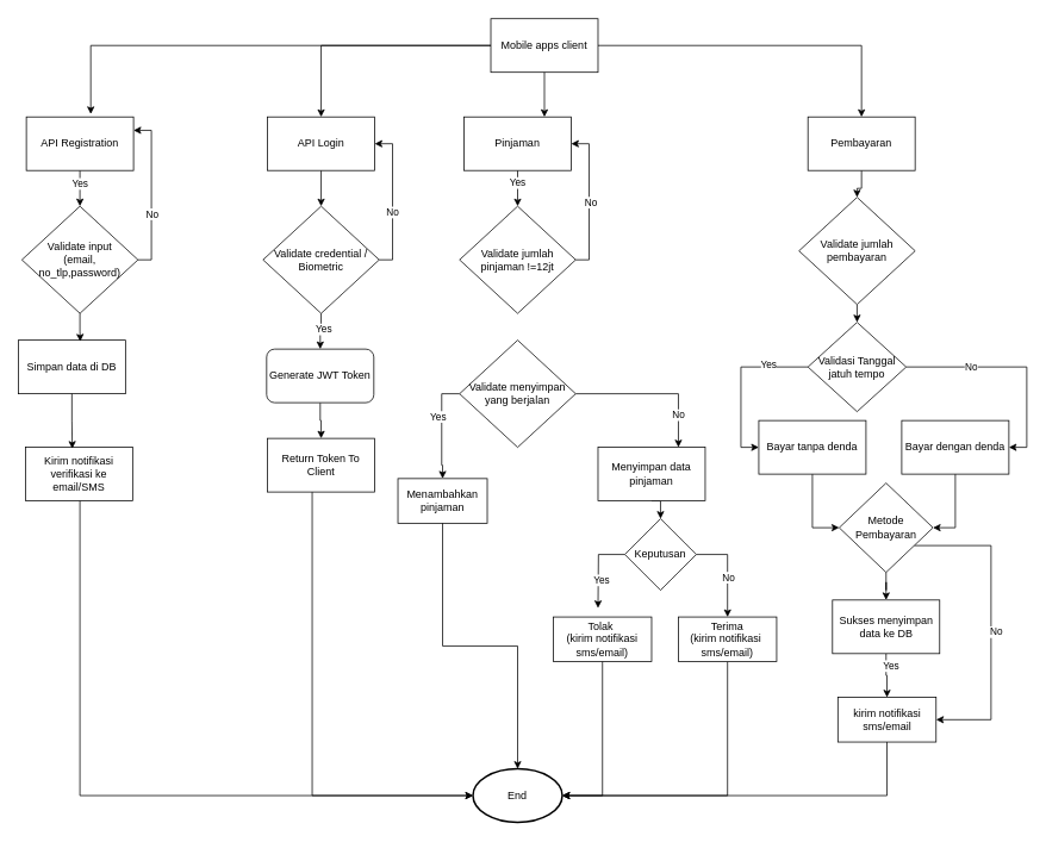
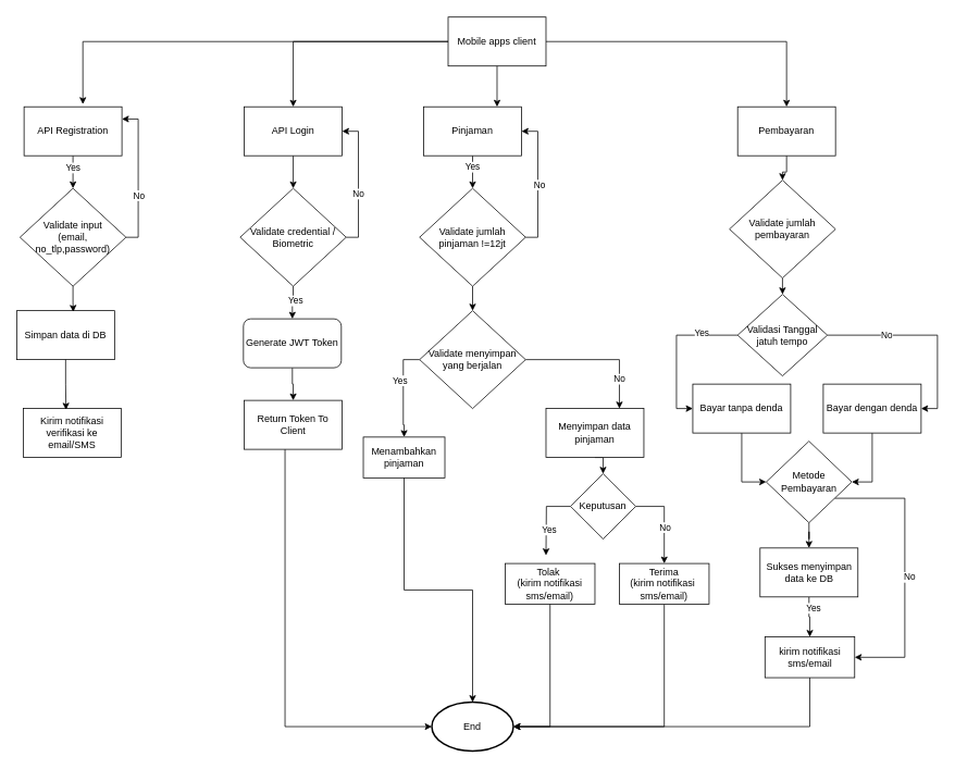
  <mxCell id="0" />
  <mxCell id="1" parent="0" />
  <mxCell id="2" style="edgeStyle=orthogonalEdgeStyle;rounded=0;orthogonalLoop=1;jettySize=auto;html=1;exitX=0.5;exitY=1;exitDx=0;exitDy=0;entryX=0.5;entryY=0;entryDx=0;entryDy=0;" edge="1" parent="1" source="5" target="10"><mxGeometry relative="1" as="geometry"><Array as="points"><mxPoint x="609" y="50" /><mxPoint x="359" y="50" /></Array></mxGeometry></mxCell>
  <mxCell id="3" style="edgeStyle=orthogonalEdgeStyle;rounded=0;orthogonalLoop=1;jettySize=auto;html=1;exitX=0.5;exitY=1;exitDx=0;exitDy=0;entryX=0.75;entryY=0;entryDx=0;entryDy=0;" edge="1" parent="1" source="5" target="13"><mxGeometry relative="1" as="geometry" /></mxCell>
  <mxCell id="4" style="edgeStyle=orthogonalEdgeStyle;rounded=0;orthogonalLoop=1;jettySize=auto;html=1;entryX=0.5;entryY=0;entryDx=0;entryDy=0;" edge="1" parent="1" source="5" target="15"><mxGeometry relative="1" as="geometry" /></mxCell>
  <mxCell id="5" value="Mobile apps client" style="rounded=0;whiteSpace=wrap;html=1;" vertex="1" parent="1"><mxGeometry x="549" y="20" width="120" height="60" as="geometry" /></mxCell>
  <mxCell id="6" style="edgeStyle=orthogonalEdgeStyle;rounded=0;orthogonalLoop=1;jettySize=auto;html=1;entryX=0.5;entryY=0;entryDx=0;entryDy=0;" edge="1" parent="1" source="8" target="18"><mxGeometry relative="1" as="geometry" /></mxCell>
  <mxCell id="7" value="Yes" style="edgeLabel;html=1;align=center;verticalAlign=middle;resizable=0;points=[];" vertex="1" connectable="0" parent="6"><mxGeometry x="-0.319" y="-1" relative="1" as="geometry"><mxPoint as="offset" /></mxGeometry></mxCell>
  <mxCell id="8" value="API Registration" style="rounded=0;whiteSpace=wrap;html=1;" vertex="1" parent="1"><mxGeometry x="29" y="130" width="120" height="60" as="geometry" /></mxCell>
  <mxCell id="9" style="edgeStyle=orthogonalEdgeStyle;rounded=0;orthogonalLoop=1;jettySize=auto;html=1;exitX=0.5;exitY=1;exitDx=0;exitDy=0;entryX=0.5;entryY=0;entryDx=0;entryDy=0;" edge="1" parent="1" source="10" target="23"><mxGeometry relative="1" as="geometry" /></mxCell>
  <mxCell id="10" value="API Login" style="rounded=0;whiteSpace=wrap;html=1;" vertex="1" parent="1"><mxGeometry x="299" y="130" width="120" height="60" as="geometry" /></mxCell>
  <mxCell id="11" style="edgeStyle=orthogonalEdgeStyle;rounded=0;orthogonalLoop=1;jettySize=auto;html=1;exitX=0.5;exitY=1;exitDx=0;exitDy=0;entryX=0.5;entryY=0;entryDx=0;entryDy=0;" edge="1" parent="1" source="13" target="33"><mxGeometry relative="1" as="geometry" /></mxCell>
  <mxCell id="12" value="Yes" style="edgeLabel;html=1;align=center;verticalAlign=middle;resizable=0;points=[];" vertex="1" connectable="0" parent="11"><mxGeometry x="-0.356" y="-1" relative="1" as="geometry"><mxPoint as="offset" /></mxGeometry></mxCell>
  <mxCell id="13" value="Pinjaman" style="rounded=0;whiteSpace=wrap;html=1;" vertex="1" parent="1"><mxGeometry x="519" y="130" width="120" height="60" as="geometry" /></mxCell>
  <mxCell id="14" style="edgeStyle=orthogonalEdgeStyle;rounded=0;orthogonalLoop=1;jettySize=auto;html=1;entryX=0.5;entryY=0;entryDx=0;entryDy=0;" edge="1" parent="1" source="15" target="51"><mxGeometry relative="1" as="geometry" /></mxCell>
  <mxCell id="15" value="Pembayaran" style="rounded=0;whiteSpace=wrap;html=1;" vertex="1" parent="1"><mxGeometry x="904" y="130" width="120" height="60" as="geometry" /></mxCell>
  <mxCell id="16" style="edgeStyle=orthogonalEdgeStyle;rounded=0;orthogonalLoop=1;jettySize=auto;html=1;entryX=1;entryY=0.25;entryDx=0;entryDy=0;" edge="1" parent="1" source="18" target="8"><mxGeometry relative="1" as="geometry"><Array as="points"><mxPoint x="169" y="290" /><mxPoint x="169" y="145" /></Array></mxGeometry></mxCell>
  <mxCell id="17" value="No" style="edgeLabel;html=1;align=center;verticalAlign=middle;resizable=0;points=[];" vertex="1" connectable="0" parent="16"><mxGeometry x="-0.259" relative="1" as="geometry"><mxPoint as="offset" /></mxGeometry></mxCell>
  <mxCell id="18" value="Validate input&lt;div&gt;(email, no_tlp,password)&lt;/div&gt;" style="rhombus;whiteSpace=wrap;html=1;" vertex="1" parent="1"><mxGeometry x="24" y="230" width="130" height="120" as="geometry" /></mxCell>
  <mxCell id="19" style="edgeStyle=orthogonalEdgeStyle;rounded=0;orthogonalLoop=1;jettySize=auto;html=1;exitX=0.5;exitY=1;exitDx=0;exitDy=0;entryX=0.5;entryY=0;entryDx=0;entryDy=0;" edge="1" parent="1" source="23" target="26"><mxGeometry relative="1" as="geometry" /></mxCell>
  <mxCell id="20" value="Yes" style="edgeLabel;html=1;align=center;verticalAlign=middle;resizable=0;points=[];" vertex="1" connectable="0" parent="19"><mxGeometry x="-0.181" y="2" relative="1" as="geometry"><mxPoint as="offset" /></mxGeometry></mxCell>
  <mxCell id="21" style="edgeStyle=orthogonalEdgeStyle;rounded=0;orthogonalLoop=1;jettySize=auto;html=1;entryX=1;entryY=0.5;entryDx=0;entryDy=0;" edge="1" parent="1" source="23" target="10"><mxGeometry relative="1" as="geometry"><Array as="points"><mxPoint x="439" y="290" /><mxPoint x="439" y="160" /></Array></mxGeometry></mxCell>
  <mxCell id="22" value="No" style="edgeLabel;html=1;align=center;verticalAlign=middle;resizable=0;points=[];" vertex="1" connectable="0" parent="21"><mxGeometry x="-0.167" y="1" relative="1" as="geometry"><mxPoint as="offset" /></mxGeometry></mxCell>
  <mxCell id="23" value="Validate credential / Biometric" style="rhombus;whiteSpace=wrap;html=1;" vertex="1" parent="1"><mxGeometry x="294" y="230" width="130" height="120" as="geometry" /></mxCell>
  <mxCell id="24" value="Simpan data di DB" style="rounded=0;whiteSpace=wrap;html=1;" vertex="1" parent="1"><mxGeometry x="20" y="380" width="120" height="60" as="geometry" /></mxCell>
  <mxCell id="25" style="edgeStyle=orthogonalEdgeStyle;rounded=0;orthogonalLoop=1;jettySize=auto;html=1;entryX=0.5;entryY=0;entryDx=0;entryDy=0;" edge="1" parent="1" source="26" target="29"><mxGeometry relative="1" as="geometry" /></mxCell>
  <mxCell id="26" value="Generate JWT Token" style="whiteSpace=wrap;html=1;rounded=1;" vertex="1" parent="1"><mxGeometry x="298" y="390" width="120" height="60" as="geometry" /></mxCell>
  <mxCell id="27" value="Kirim notifikasi verifikasi ke email/SMS" style="rounded=0;whiteSpace=wrap;html=1;" vertex="1" parent="1"><mxGeometry x="28" y="500" width="120" height="60" as="geometry" /></mxCell>
  <mxCell id="28" style="edgeStyle=orthogonalEdgeStyle;rounded=0;orthogonalLoop=1;jettySize=auto;html=1;" edge="1" parent="1" source="29" target="72"><mxGeometry relative="1" as="geometry"><Array as="points"><mxPoint x="349" y="890" /></Array></mxGeometry></mxCell>
  <mxCell id="29" value="Return Token To Client" style="rounded=0;whiteSpace=wrap;html=1;" vertex="1" parent="1"><mxGeometry x="299" y="490" width="120" height="60" as="geometry" /></mxCell>
+ <mxCell id="30" style="edgeStyle=orthogonalEdgeStyle;rounded=0;orthogonalLoop=1;jettySize=auto;html=1;exitX=0.5;exitY=1;exitDx=0;exitDy=0;entryX=0.5;entryY=0;entryDx=0;entryDy=0;" edge="1" parent="1" source="33" target="38"><mxGeometry relative="1" as="geometry" /></mxCell>
  <mxCell id="31" style="edgeStyle=orthogonalEdgeStyle;rounded=0;orthogonalLoop=1;jettySize=auto;html=1;entryX=1;entryY=0.5;entryDx=0;entryDy=0;" edge="1" parent="1" source="33" target="13"><mxGeometry relative="1" as="geometry"><Array as="points"><mxPoint x="659" y="290" /><mxPoint x="659" y="160" /></Array></mxGeometry></mxCell>
  <mxCell id="32" value="No" style="edgeLabel;html=1;align=center;verticalAlign=middle;resizable=0;points=[];" vertex="1" connectable="0" parent="31"><mxGeometry x="-0.047" y="-1" relative="1" as="geometry"><mxPoint y="-1" as="offset" /></mxGeometry></mxCell>
  <mxCell id="33" value="Validate jumlah pinjaman !=12jt" style="rhombus;whiteSpace=wrap;html=1;" vertex="1" parent="1"><mxGeometry x="514" y="230" width="130" height="120" as="geometry" /></mxCell>
  <mxCell id="34" style="edgeStyle=orthogonalEdgeStyle;rounded=0;orthogonalLoop=1;jettySize=auto;html=1;exitX=1;exitY=0.5;exitDx=0;exitDy=0;entryX=0.75;entryY=0;entryDx=0;entryDy=0;" edge="1" parent="1" source="38" target="40"><mxGeometry relative="1" as="geometry" /></mxCell>
  <mxCell id="35" value="No" style="edgeLabel;html=1;align=center;verticalAlign=middle;resizable=0;points=[];" vertex="1" connectable="0" parent="34"><mxGeometry x="0.576" y="-1" relative="1" as="geometry"><mxPoint as="offset" /></mxGeometry></mxCell>
  <mxCell id="36" style="edgeStyle=orthogonalEdgeStyle;rounded=0;orthogonalLoop=1;jettySize=auto;html=1;exitX=0;exitY=0.5;exitDx=0;exitDy=0;entryX=0.5;entryY=0;entryDx=0;entryDy=0;" edge="1" parent="1" source="38" target="41"><mxGeometry relative="1" as="geometry" /></mxCell>
  <mxCell id="37" value="Yes" style="edgeLabel;html=1;align=center;verticalAlign=middle;resizable=0;points=[];" vertex="1" connectable="0" parent="36"><mxGeometry x="-0.207" y="-5" relative="1" as="geometry"><mxPoint y="-1" as="offset" /></mxGeometry></mxCell>
  <mxCell id="38" value="Validate menyimpan yang berjalan" style="rhombus;whiteSpace=wrap;html=1;" vertex="1" parent="1"><mxGeometry x="514" y="380" width="130" height="120" as="geometry" /></mxCell>
  <mxCell id="39" style="edgeStyle=orthogonalEdgeStyle;rounded=0;orthogonalLoop=1;jettySize=auto;html=1;exitX=0.5;exitY=1;exitDx=0;exitDy=0;entryX=0.5;entryY=0;entryDx=0;entryDy=0;" edge="1" parent="1" source="40" target="46"><mxGeometry relative="1" as="geometry" /></mxCell>
  <mxCell id="40" value="Menyimpan data pinjaman" style="rounded=0;whiteSpace=wrap;html=1;" vertex="1" parent="1"><mxGeometry x="669" y="500" width="120" height="60" as="geometry" /></mxCell>
  <mxCell id="41" value="Menambahkan pinjaman" style="rounded=0;whiteSpace=wrap;html=1;" vertex="1" parent="1"><mxGeometry x="445" y="535" width="100" height="50" as="geometry" /></mxCell>
  <mxCell id="42" style="edgeStyle=orthogonalEdgeStyle;rounded=0;orthogonalLoop=1;jettySize=auto;html=1;" edge="1" parent="1" source="46"><mxGeometry relative="1" as="geometry"><mxPoint x="669" y="680" as="targetPoint" /></mxGeometry></mxCell>
  <mxCell id="43" value="Yes" style="edgeLabel;html=1;align=center;verticalAlign=middle;resizable=0;points=[];" vertex="1" connectable="0" parent="42"><mxGeometry x="0.292" y="3" relative="1" as="geometry"><mxPoint as="offset" /></mxGeometry></mxCell>
  <mxCell id="44" style="edgeStyle=orthogonalEdgeStyle;rounded=0;orthogonalLoop=1;jettySize=auto;html=1;exitX=1;exitY=0.5;exitDx=0;exitDy=0;entryX=0.5;entryY=0;entryDx=0;entryDy=0;" edge="1" parent="1" source="46" target="49"><mxGeometry relative="1" as="geometry" /></mxCell>
  <mxCell id="45" value="No" style="edgeLabel;html=1;align=center;verticalAlign=middle;resizable=0;points=[];" vertex="1" connectable="0" parent="44"><mxGeometry x="0.136" relative="1" as="geometry"><mxPoint as="offset" /></mxGeometry></mxCell>
  <mxCell id="46" value="Keputusan" style="rhombus;whiteSpace=wrap;html=1;" vertex="1" parent="1"><mxGeometry x="699" y="580" width="80" height="80" as="geometry" /></mxCell>
  <mxCell id="47" value="Tolak&amp;nbsp;&lt;div&gt;(kirim notifikasi sms/email)&lt;/div&gt;" style="rounded=0;whiteSpace=wrap;html=1;" vertex="1" parent="1"><mxGeometry x="619" y="690" width="110" height="50" as="geometry" /></mxCell>
  <mxCell id="48" style="edgeStyle=orthogonalEdgeStyle;rounded=0;orthogonalLoop=1;jettySize=auto;html=1;" edge="1" parent="1" source="49"><mxGeometry relative="1" as="geometry"><mxPoint x="629" y="890" as="targetPoint" /><Array as="points"><mxPoint x="814" y="890" /></Array></mxGeometry></mxCell>
  <mxCell id="49" value="Terima&lt;br&gt;(kirim notifikasi&amp;nbsp;&lt;div&gt;sms/email)&lt;/div&gt;" style="rounded=0;whiteSpace=wrap;html=1;" vertex="1" parent="1"><mxGeometry x="759" y="690" width="110" height="50" as="geometry" /></mxCell>
  <mxCell id="50" style="edgeStyle=orthogonalEdgeStyle;rounded=0;orthogonalLoop=1;jettySize=auto;html=1;exitX=0.5;exitY=1;exitDx=0;exitDy=0;entryX=0.5;entryY=0;entryDx=0;entryDy=0;" edge="1" parent="1" source="51" target="56"><mxGeometry relative="1" as="geometry" /></mxCell>
  <mxCell id="51" value="Validate jumlah pembayaran" style="rhombus;whiteSpace=wrap;html=1;" vertex="1" parent="1"><mxGeometry x="894" y="220" width="130" height="120" as="geometry" /></mxCell>
  <mxCell id="52" style="edgeStyle=orthogonalEdgeStyle;rounded=0;orthogonalLoop=1;jettySize=auto;html=1;entryX=0;entryY=0.5;entryDx=0;entryDy=0;" edge="1" parent="1" source="56" target="58"><mxGeometry relative="1" as="geometry"><Array as="points"><mxPoint x="829" y="410" /><mxPoint x="829" y="500" /></Array></mxGeometry></mxCell>
  <mxCell id="53" value="Yes" style="edgeLabel;html=1;align=center;verticalAlign=middle;resizable=0;points=[];" vertex="1" connectable="0" parent="52"><mxGeometry x="-0.513" y="-3" relative="1" as="geometry"><mxPoint as="offset" /></mxGeometry></mxCell>
  <mxCell id="54" style="edgeStyle=orthogonalEdgeStyle;rounded=0;orthogonalLoop=1;jettySize=auto;html=1;exitX=1;exitY=0.5;exitDx=0;exitDy=0;entryX=1;entryY=0.5;entryDx=0;entryDy=0;" edge="1" parent="1" source="56" target="60"><mxGeometry relative="1" as="geometry"><Array as="points"><mxPoint x="1149" y="410" /><mxPoint x="1149" y="500" /></Array></mxGeometry></mxCell>
  <mxCell id="55" value="No" style="edgeLabel;html=1;align=center;verticalAlign=middle;resizable=0;points=[];" vertex="1" connectable="0" parent="54"><mxGeometry x="-0.412" y="1" relative="1" as="geometry"><mxPoint as="offset" /></mxGeometry></mxCell>
  <mxCell id="56" value="Validasi Tanggal jatuh tempo" style="rhombus;whiteSpace=wrap;html=1;" vertex="1" parent="1"><mxGeometry x="904" y="360" width="110" height="100" as="geometry" /></mxCell>
  <mxCell id="57" style="edgeStyle=orthogonalEdgeStyle;rounded=0;orthogonalLoop=1;jettySize=auto;html=1;entryX=0;entryY=0.5;entryDx=0;entryDy=0;" edge="1" parent="1" source="58" target="64"><mxGeometry relative="1" as="geometry" /></mxCell>
  <mxCell id="58" value="Bayar tanpa denda" style="rounded=0;whiteSpace=wrap;html=1;" vertex="1" parent="1"><mxGeometry x="849" y="470" width="120" height="60" as="geometry" /></mxCell>
  <mxCell id="59" style="edgeStyle=orthogonalEdgeStyle;rounded=0;orthogonalLoop=1;jettySize=auto;html=1;entryX=1;entryY=0.5;entryDx=0;entryDy=0;" edge="1" parent="1" source="60" target="64"><mxGeometry relative="1" as="geometry" /></mxCell>
  <mxCell id="60" value="Bayar dengan denda" style="rounded=0;whiteSpace=wrap;html=1;" vertex="1" parent="1"><mxGeometry x="1009" y="470" width="120" height="60" as="geometry" /></mxCell>
  <mxCell id="61" style="edgeStyle=orthogonalEdgeStyle;rounded=0;orthogonalLoop=1;jettySize=auto;html=1;exitX=0.5;exitY=1;exitDx=0;exitDy=0;" edge="1" parent="1" source="64" target="67"><mxGeometry relative="1" as="geometry" /></mxCell>
  <mxCell id="62" style="edgeStyle=orthogonalEdgeStyle;rounded=0;orthogonalLoop=1;jettySize=auto;html=1;entryX=1;entryY=0.5;entryDx=0;entryDy=0;" edge="1" parent="1" source="64" target="68"><mxGeometry relative="1" as="geometry"><Array as="points"><mxPoint x="1109" y="610" /><mxPoint x="1109" y="805" /></Array></mxGeometry></mxCell>
  <mxCell id="63" value="No" style="edgeLabel;html=1;align=center;verticalAlign=middle;resizable=0;points=[];" vertex="1" connectable="0" parent="62"><mxGeometry x="0.057" y="5" relative="1" as="geometry"><mxPoint y="1" as="offset" /></mxGeometry></mxCell>
  <mxCell id="64" value="Metode Pembayaran" style="rhombus;whiteSpace=wrap;html=1;" vertex="1" parent="1"><mxGeometry x="939" y="540" width="105" height="100" as="geometry" /></mxCell>
  <mxCell id="65" style="edgeStyle=orthogonalEdgeStyle;rounded=0;orthogonalLoop=1;jettySize=auto;html=1;entryX=0.5;entryY=0;entryDx=0;entryDy=0;" edge="1" parent="1" source="67" target="68"><mxGeometry relative="1" as="geometry" /></mxCell>
  <mxCell id="66" value="Yes" style="edgeLabel;html=1;align=center;verticalAlign=middle;resizable=0;points=[];" vertex="1" connectable="0" parent="65"><mxGeometry x="-0.426" y="5" relative="1" as="geometry"><mxPoint y="-1" as="offset" /></mxGeometry></mxCell>
  <mxCell id="67" value="Sukses menyimpan data ke DB" style="rounded=0;whiteSpace=wrap;html=1;" vertex="1" parent="1"><mxGeometry x="931.5" y="671" width="120" height="60" as="geometry" /></mxCell>
  <mxCell id="68" value="&lt;span style=&quot;background-color: transparent; color: light-dark(rgb(0, 0, 0), rgb(255, 255, 255));&quot;&gt;kirim notifikasi sms/email&lt;/span&gt;" style="rounded=0;whiteSpace=wrap;html=1;" vertex="1" parent="1"><mxGeometry x="937.5" y="780" width="110" height="50" as="geometry" /></mxCell>
  <mxCell id="69" style="edgeStyle=orthogonalEdgeStyle;rounded=0;orthogonalLoop=1;jettySize=auto;html=1;entryX=0.578;entryY=0.025;entryDx=0;entryDy=0;entryPerimeter=0;" edge="1" parent="1" source="18" target="24"><mxGeometry relative="1" as="geometry" /></mxCell>
  <mxCell id="70" style="edgeStyle=orthogonalEdgeStyle;rounded=0;orthogonalLoop=1;jettySize=auto;html=1;entryX=0.437;entryY=0.025;entryDx=0;entryDy=0;entryPerimeter=0;" edge="1" parent="1" source="24" target="27"><mxGeometry relative="1" as="geometry" /></mxCell>
  <mxCell id="71" style="edgeStyle=orthogonalEdgeStyle;rounded=0;orthogonalLoop=1;jettySize=auto;html=1;entryX=0.601;entryY=-0.054;entryDx=0;entryDy=0;entryPerimeter=0;" edge="1" parent="1" source="5" target="8"><mxGeometry relative="1" as="geometry" /></mxCell>
  <mxCell id="72" value="End" style="strokeWidth=2;html=1;shape=mxgraph.flowchart.start_1;whiteSpace=wrap;" vertex="1" parent="1"><mxGeometry x="529" y="860" width="100" height="60" as="geometry" /></mxCell>
- <mxCell id="73" style="edgeStyle=orthogonalEdgeStyle;rounded=0;orthogonalLoop=1;jettySize=auto;html=1;entryX=0;entryY=0.5;entryDx=0;entryDy=0;entryPerimeter=0;" edge="1" parent="1" source="27" target="72"><mxGeometry relative="1" as="geometry"><Array as="points"><mxPoint x="89" y="890" /></Array></mxGeometry></mxCell>
  <mxCell id="74" style="edgeStyle=orthogonalEdgeStyle;rounded=0;orthogonalLoop=1;jettySize=auto;html=1;entryX=0.5;entryY=0;entryDx=0;entryDy=0;entryPerimeter=0;" edge="1" parent="1" source="41" target="72"><mxGeometry relative="1" as="geometry" /></mxCell>
  <mxCell id="75" style="edgeStyle=orthogonalEdgeStyle;rounded=0;orthogonalLoop=1;jettySize=auto;html=1;entryX=1;entryY=0.5;entryDx=0;entryDy=0;entryPerimeter=0;" edge="1" parent="1" source="47" target="72"><mxGeometry relative="1" as="geometry" /></mxCell>
  <mxCell id="76" style="edgeStyle=orthogonalEdgeStyle;rounded=0;orthogonalLoop=1;jettySize=auto;html=1;exitX=0.5;exitY=1;exitDx=0;exitDy=0;entryX=1;entryY=0.5;entryDx=0;entryDy=0;entryPerimeter=0;" edge="1" parent="1" source="68" target="72"><mxGeometry relative="1" as="geometry" /></mxCell>
